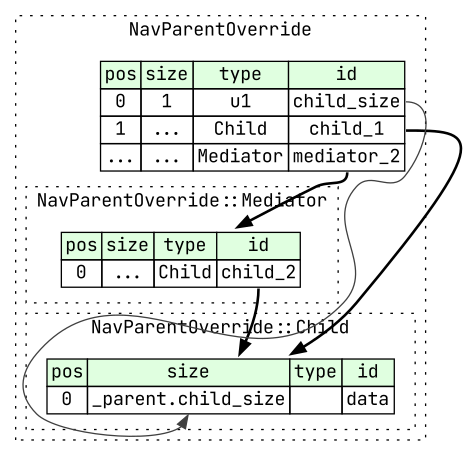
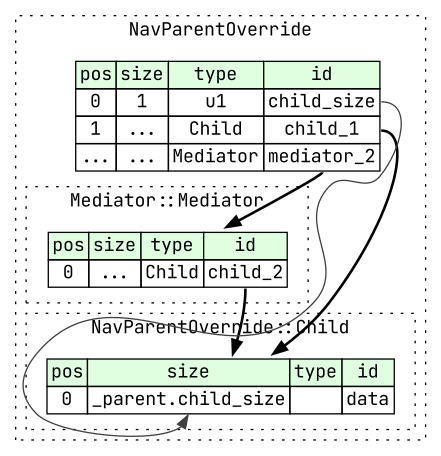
  digraph {
    rankdir=TB
    fontname="JetBrains Mono"
    node [shape=plaintext fontname="JetBrains Mono"]
    edge [style=bold fontname="JetBrains Mono"]
    n1 [label=<<TABLE BORDER="0" CELLBORDER="1" CELLSPACING="0"> 				<TR><TD BGCOLOR="#E0FFE0">pos</TD><TD BGCOLOR="#E0FFE0">size</TD><TD BGCOLOR="#E0FFE0">type</TD><TD BGCOLOR="#E0FFE0">id</TD></TR> 				<TR><TD PORT="child_2_pos">0</TD><TD PORT="child_2_size">...</TD><TD>Child</TD><TD PORT="child_2_type">child_2</TD></TR> 			</TABLE>>]
    n2 [label=<<TABLE BORDER="0" CELLBORDER="1" CELLSPACING="0"> 				<TR><TD BGCOLOR="#E0FFE0">pos</TD><TD BGCOLOR="#E0FFE0">size</TD><TD BGCOLOR="#E0FFE0">type</TD><TD BGCOLOR="#E0FFE0">id</TD></TR> 				<TR><TD PORT="data_pos">0</TD><TD PORT="data_size">_parent.child_size</TD><TD></TD><TD PORT="data_type">data</TD></TR> 			</TABLE>>]
    n3 [label=<<TABLE BORDER="0" CELLBORDER="1" CELLSPACING="0"> 			<TR><TD BGCOLOR="#E0FFE0">pos</TD><TD BGCOLOR="#E0FFE0">size</TD><TD BGCOLOR="#E0FFE0">type</TD><TD BGCOLOR="#E0FFE0">id</TD></TR> 			<TR><TD PORT="child_size_pos">0</TD><TD PORT="child_size_size">1</TD><TD>u1</TD><TD PORT="child_size_type">child_size</TD></TR> 			<TR><TD PORT="child_1_pos">1</TD><TD PORT="child_1_size">...</TD><TD>Child</TD><TD PORT="child_1_type">child_1</TD></TR> 			<TR><TD PORT="mediator_2_pos">...</TD><TD PORT="mediator_2_size">...</TD><TD>Mediator</TD><TD PORT="mediator_2_type">mediator_2</TD></TR> 		</TABLE>>]
    subgraph cluster_1 {
      label=NavParentOverride
      style=dotted
      n3
      subgraph cluster_2 {
-       label="NavParentOverride::Mediator"
+       label="Mediator::Mediator"
        style=dotted
        n1
      }
      subgraph cluster_3 {
        label="NavParentOverride::Child"
        style=dotted
        n2
      }
    }
    n1 -> n2 [tailport=child_2_type]
    n3 -> n1 [tailport=mediator_2_type]
    n3 -> n2 [tailport=child_1_type]
    n3 -> n2 [color="#404040" headport=data_size tailport=child_size_type style=""]
  }
